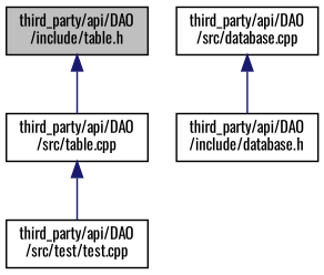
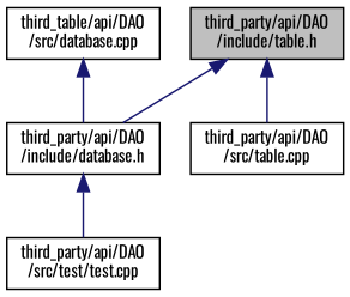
  digraph {
    fontname=Oswald
    node [color=black fillcolor=white fontname=Oswald fontsize=10 shape=record style=filled]
    edge [color=midnightblue dir=back fontname=Oswald fontsize=10 labelfontname=Helvetica labelfontsize=10 style=solid]
    n1 [fillcolor=grey75 fontcolor=black height=0.2 label="third_party/api/DAO\l/include/table.h" width=0.4]
    n2 [height=0.2 label="third_party/api/DAO\l/include/database.h" width=0.4]
    n3 [height=0.2 label="third_party/api/DAO\l/src/table.cpp" width=0.4]
    n4 [height=0.2 label="third_party/api/DAO\l/src/test/test.cpp" width=0.4]
-   n5 [height=0.2 label="third_party/api/DAO\l/src/database.cpp" width=0.4]
+   n5 [height=0.2 label="third_table/api/DAO\l/src/database.cpp" width=0.4]
+   n1 -> n2
    n1 -> n3
-   n3 -> n4
+   n2 -> n4
    n5 -> n2
  }
